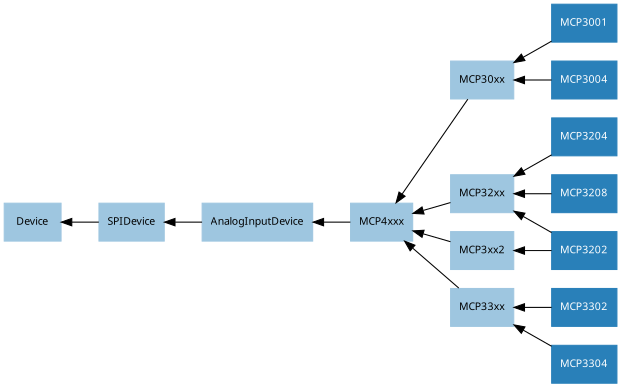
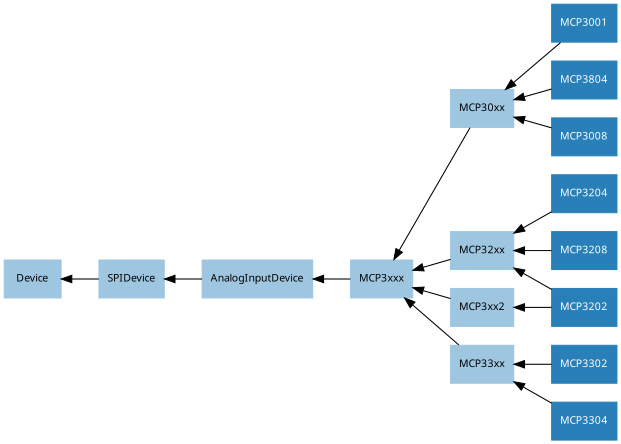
  digraph {
    rankdir=RL
    node [color="#9ec6e0" fontcolor="#000000" fontname=Sans fontsize=10 shape=rect style=filled]
    AnalogInputDevice
    SPIDevice
    Device
    MCP30xx
-   MCP3xxx [label=MCP4xxx]
+   MCP3xxx
    MCP32xx
    MCP33xx
    MCP3xx2
    MCP3001 [color="#2980b9" fontcolor="#ffffff"]
-   MCP3004 [color="#2980b9" fontcolor="#ffffff"]
+   MCP3004 [color="#2980b9" fontcolor="#ffffff" label=MCP3804]
+   MCP3008 [color="#2980b9" fontcolor="#ffffff"]
    MCP3202 [color="#2980b9" fontcolor="#ffffff"]
    MCP3204 [color="#2980b9" fontcolor="#ffffff"]
    MCP3208 [color="#2980b9" fontcolor="#ffffff"]
    MCP3302 [color="#2980b9" fontcolor="#ffffff"]
    MCP3304 [color="#2980b9" fontcolor="#ffffff"]
    AnalogInputDevice -> SPIDevice
    SPIDevice -> Device
    MCP30xx -> MCP3xxx
    MCP3xxx -> AnalogInputDevice
    MCP32xx -> MCP3xxx
    MCP33xx -> MCP3xxx
    MCP3xx2 -> MCP3xxx
    MCP3001 -> MCP30xx
    MCP3004 -> MCP30xx
+   MCP3008 -> MCP30xx
    MCP3202 -> MCP32xx
    MCP3202 -> MCP3xx2
    MCP3204 -> MCP32xx
    MCP3208 -> MCP32xx
    MCP3302 -> MCP33xx
    MCP3304 -> MCP33xx
  }
